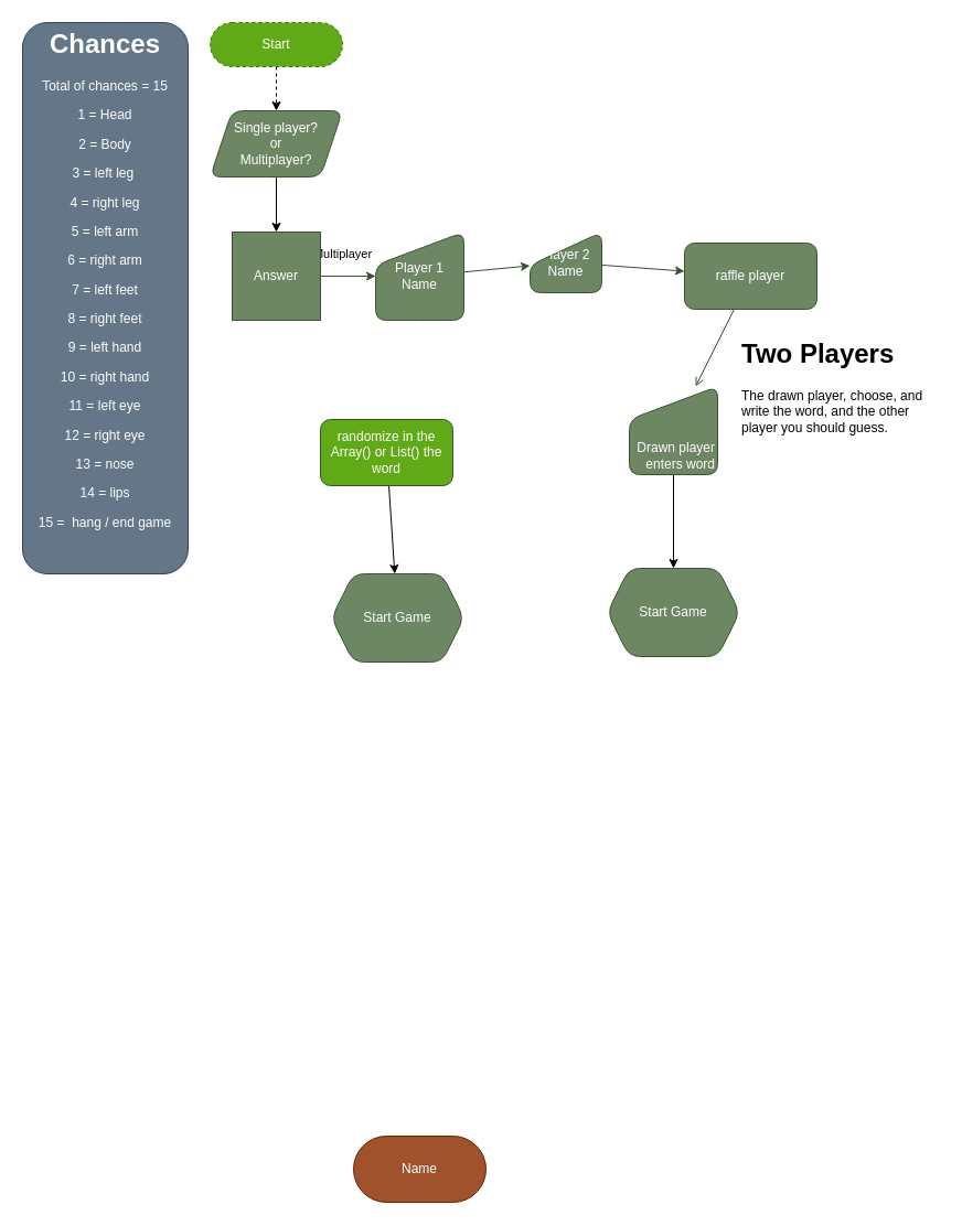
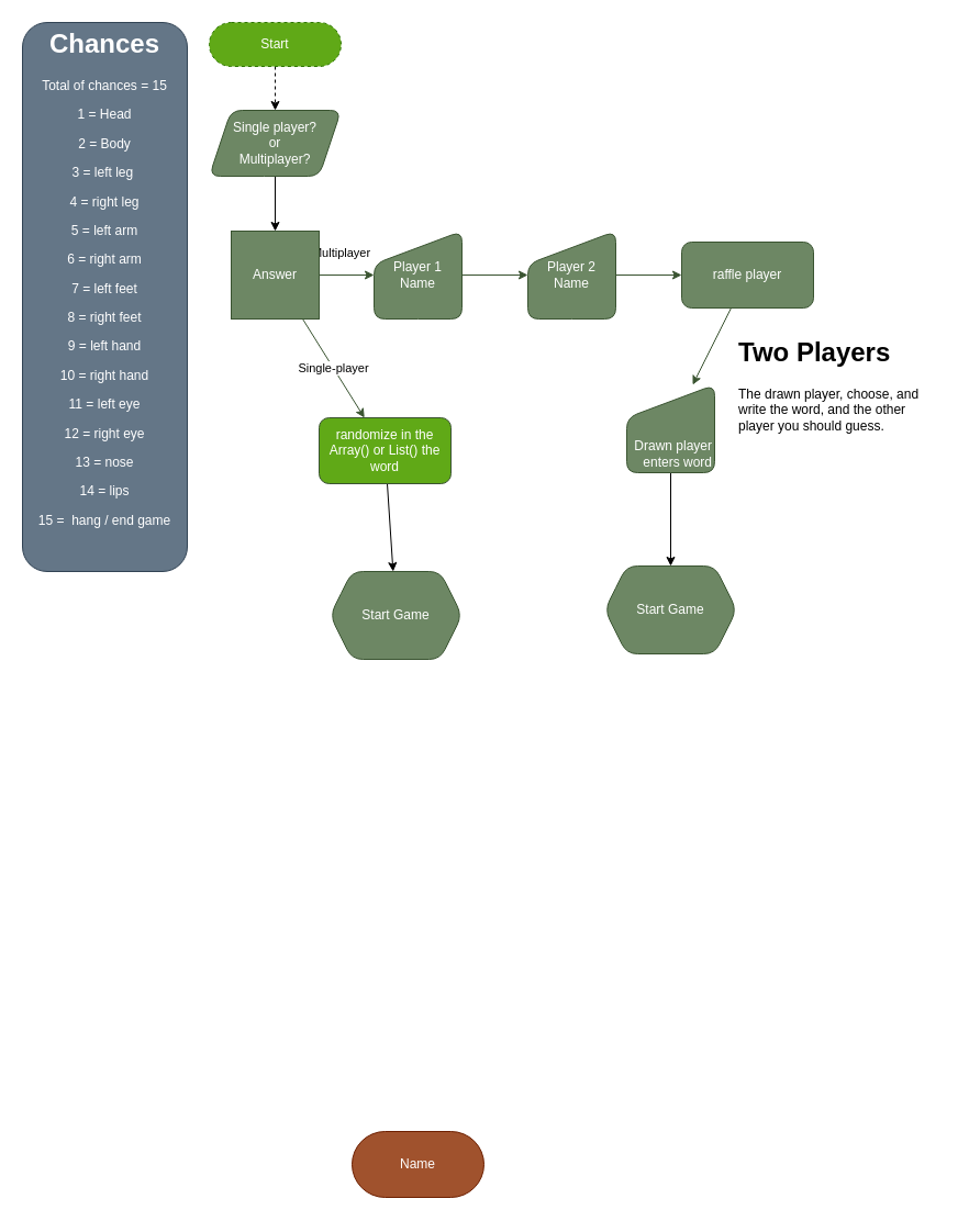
  <mxCell id="0" />
  <mxCell id="1" parent="0" />
  <mxCell id="2" value="" style="edgeStyle=none;html=1;rounded=1;dashed=1;" parent="1" source="3" target="5" edge="1"><mxGeometry relative="1" as="geometry" /></mxCell>
  <mxCell id="3" value="Start" style="rounded=1;whiteSpace=wrap;html=1;arcSize=50;fillColor=#60a917;fontColor=#ffffff;strokeColor=#2D7600;dashed=1;" parent="1" vertex="1"><mxGeometry x="190" y="20" width="120" height="40" as="geometry" /></mxCell>
  <mxCell id="4" value="" style="edgeStyle=none;html=1;rounded=1;" parent="1" source="5" target="8" edge="1"><mxGeometry relative="1" as="geometry" /></mxCell>
  <mxCell id="5" value="Single player?&lt;br&gt;or&lt;br&gt;Multiplayer?" style="shape=parallelogram;perimeter=parallelogramPerimeter;whiteSpace=wrap;html=1;fixedSize=1;size=20;fillColor=#6d8764;fontColor=#ffffff;strokeColor=#3A5431;rounded=1;" parent="1" vertex="1"><mxGeometry x="190" y="100" width="120" height="60" as="geometry" /></mxCell>
  <mxCell id="6" value="Multiplayer" style="edgeStyle=none;html=1;fillColor=#6d8764;strokeColor=#3A5431;rounded=1;" parent="1" source="8" target="12" edge="1"><mxGeometry x="-0.2" y="20" relative="1" as="geometry"><mxPoint as="offset" /></mxGeometry></mxCell>
+ <mxCell id="7" value="Single-player" style="edgeStyle=none;html=1;fillColor=#6d8764;strokeColor=#3A5431;rounded=1;" parent="1" source="8" target="18" edge="1"><mxGeometry relative="1" as="geometry" /></mxCell>
  <mxCell id="8" value="Answer" style="whiteSpace=wrap;html=1;fillColor=#6d8764;fontColor=#ffffff;strokeColor=#3A5431;rounded=0;" parent="1" vertex="1"><mxGeometry x="210" y="210" width="80" height="80" as="geometry" /></mxCell>
  <mxCell id="9" value="" style="edgeStyle=none;html=1;fillColor=#6d8764;strokeColor=#3A5431;rounded=1;" parent="1" source="10" target="14" edge="1"><mxGeometry relative="1" as="geometry" /></mxCell>
- <mxCell id="10" value="Player 2 Name" style="shape=manualInput;whiteSpace=wrap;html=1;fillColor=#6d8764;fontColor=#ffffff;strokeColor=#3A5431;rounded=1;" parent="1" vertex="1"><mxGeometry x="480" y="210" width="65" height="55" as="geometry" /></mxCell>
+ <mxCell id="10" value="Player 2 Name" style="shape=manualInput;whiteSpace=wrap;html=1;fillColor=#6d8764;fontColor=#ffffff;strokeColor=#3A5431;rounded=1;" parent="1" vertex="1"><mxGeometry x="480" y="210" width="80" height="80" as="geometry" /></mxCell>
  <mxCell id="11" value="" style="edgeStyle=none;html=1;fillColor=#6d8764;strokeColor=#3A5431;rounded=1;" parent="1" source="12" target="10" edge="1"><mxGeometry relative="1" as="geometry" /></mxCell>
  <mxCell id="12" value="Player 1&lt;br&gt;Name" style="shape=manualInput;whiteSpace=wrap;html=1;fillColor=#6d8764;fontColor=#ffffff;strokeColor=#3A5431;rounded=1;" parent="1" vertex="1"><mxGeometry x="340" y="210" width="80" height="80" as="geometry" /></mxCell>
- <mxCell id="13" value="" style="edgeStyle=none;html=1;fillColor=#6d8764;strokeColor=#3A5431;rounded=1;endArrow=open;" parent="1" source="14" target="16" edge="1"><mxGeometry relative="1" as="geometry" /></mxCell>
+ <mxCell id="13" value="" style="edgeStyle=none;html=1;fillColor=#6d8764;strokeColor=#3A5431;rounded=1;" parent="1" source="14" target="16" edge="1"><mxGeometry relative="1" as="geometry" /></mxCell>
  <mxCell id="14" value="raffle player" style="whiteSpace=wrap;html=1;fillColor=#6d8764;fontColor=#ffffff;strokeColor=#3A5431;rounded=1;" parent="1" vertex="1"><mxGeometry x="620" y="220" width="120" height="60" as="geometry" /></mxCell>
  <mxCell id="15" value="" style="edgeStyle=none;html=1;rounded=1;" parent="1" source="16" target="22" edge="1"><mxGeometry relative="1" as="geometry" /></mxCell>
  <mxCell id="16" value="Drawn player enters word" style="shape=manualInput;whiteSpace=wrap;html=1;fillColor=#6d8764;fontColor=#ffffff;strokeColor=#3A5431;rounded=1;align=right;verticalAlign=bottom;fontSize=12;horizontal=1;" parent="1" vertex="1"><mxGeometry x="570" y="350" width="80" height="80" as="geometry" /></mxCell>
  <mxCell id="17" value="" style="edgeStyle=none;html=1;rounded=1;" parent="1" source="18" target="19" edge="1"><mxGeometry relative="1" as="geometry" /></mxCell>
  <mxCell id="18" value="randomize in the Array() or List() the word" style="whiteSpace=wrap;html=1;fillColor=#60a917;fontColor=#ffffff;strokeColor=#3A5431;rounded=1;" parent="1" vertex="1"><mxGeometry x="290" y="380" width="120" height="60" as="geometry" /></mxCell>
  <mxCell id="19" value="Start Game" style="shape=hexagon;perimeter=hexagonPerimeter2;whiteSpace=wrap;html=1;fixedSize=1;fillColor=#6d8764;strokeColor=#3A5431;fontColor=#ffffff;rounded=1;" parent="1" vertex="1"><mxGeometry x="300" y="520" width="120" height="80" as="geometry" /></mxCell>
  <mxCell id="20" value="&lt;h1&gt;Chances&lt;/h1&gt;&lt;p&gt;Total of chances = 15&lt;/p&gt;&lt;p&gt;1 = Head&lt;/p&gt;&lt;p&gt;2 = Body&lt;/p&gt;&lt;p&gt;3 = left leg&amp;nbsp;&lt;/p&gt;&lt;p&gt;4 = right leg&lt;/p&gt;&lt;p&gt;5 = left arm&lt;/p&gt;&lt;p&gt;6 = right arm&lt;/p&gt;&lt;p&gt;7 = left feet&lt;/p&gt;&lt;p&gt;8 = right feet&lt;/p&gt;&lt;p&gt;9 = left hand&lt;/p&gt;&lt;p&gt;10 = right hand&lt;/p&gt;&lt;p&gt;11 = left eye&lt;/p&gt;&lt;p&gt;12 = right eye&lt;/p&gt;&lt;p&gt;13 = nose&lt;/p&gt;&lt;p&gt;14 = lips&lt;/p&gt;&lt;p&gt;15 =&amp;nbsp; hang / end game&lt;/p&gt;" style="text;html=1;strokeColor=#314354;fillColor=#647687;spacing=5;spacingTop=-20;whiteSpace=wrap;overflow=hidden;rounded=1;fontColor=#ffffff;align=center;" parent="1" vertex="1"><mxGeometry x="20" y="20" width="150" height="500" as="geometry" /></mxCell>
  <mxCell id="21" value="Name" style="rounded=1;whiteSpace=wrap;html=1;arcSize=50;fillColor=#a0522d;fontColor=#ffffff;strokeColor=#6D1F00;" parent="1" vertex="1"><mxGeometry x="320" y="1030" width="120" height="60" as="geometry" /></mxCell>
  <mxCell id="22" value="Start Game" style="shape=hexagon;perimeter=hexagonPerimeter2;whiteSpace=wrap;html=1;fixedSize=1;fillColor=#6d8764;strokeColor=#3A5431;fontColor=#ffffff;rounded=1;" parent="1" vertex="1"><mxGeometry x="550" y="515" width="120" height="80" as="geometry" /></mxCell>
  <mxCell id="23" value="&lt;h1 style=&quot;margin-top: 0px;&quot;&gt;Two Players&lt;/h1&gt;&lt;p&gt;The drawn player, choose, and write the word, and the other player you should guess.&lt;/p&gt;" style="text;html=1;whiteSpace=wrap;overflow=hidden;rounded=0;" vertex="1" parent="1"><mxGeometry x="670" y="300" width="180" height="120" as="geometry" /></mxCell>
